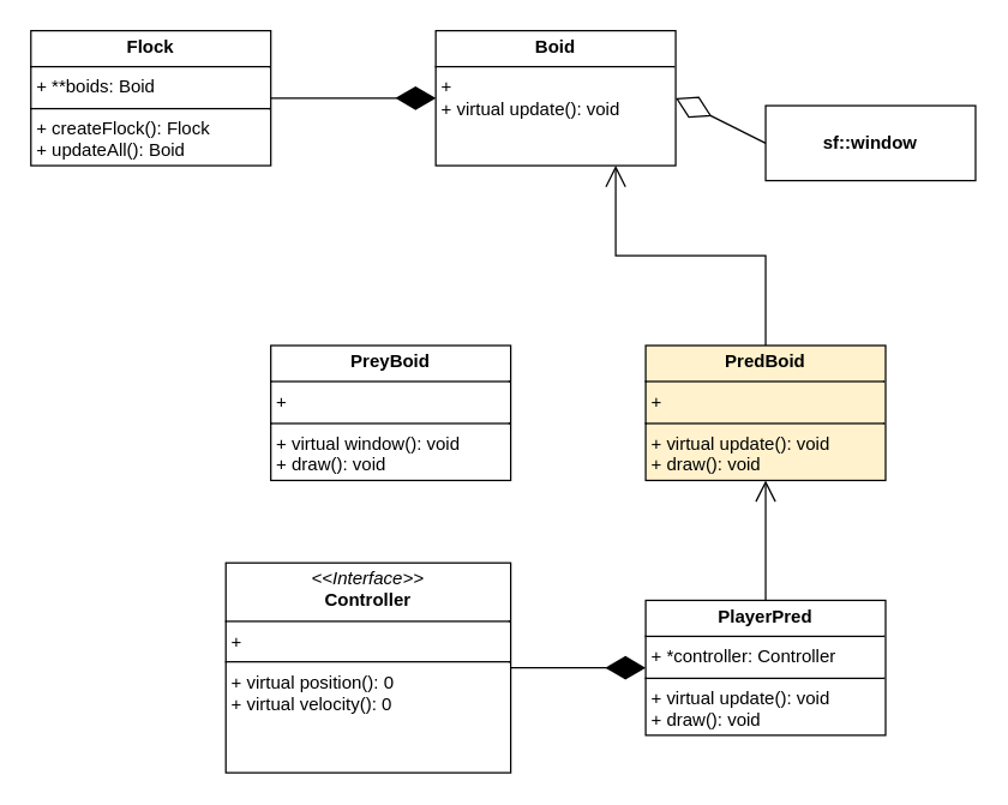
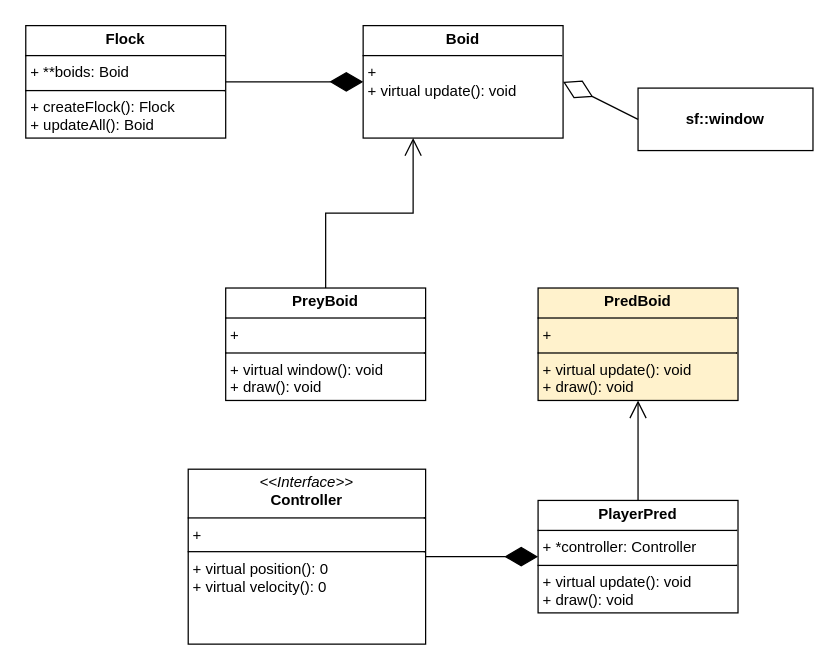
  <mxCell id="0" />
  <mxCell id="1" parent="0" />
  <mxCell id="2" value="&lt;p style=&quot;margin:0px;margin-top:4px;text-align:center;&quot;&gt;&lt;i&gt;&amp;lt;&amp;lt;Interface&amp;gt;&amp;gt;&lt;/i&gt;&lt;br&gt;&lt;b&gt;Controller&lt;/b&gt;&lt;/p&gt;&lt;hr size=&quot;1&quot; style=&quot;border-style:solid;&quot;&gt;&lt;p style=&quot;margin:0px;margin-left:4px;&quot;&gt;+&lt;/p&gt;&lt;hr size=&quot;1&quot; style=&quot;border-style:solid;&quot;&gt;&lt;p style=&quot;margin:0px;margin-left:4px;&quot;&gt;+ virtual position(): 0&lt;/p&gt;&lt;p style=&quot;margin:0px;margin-left:4px;&quot;&gt;+ virtual velocity(): 0&lt;/p&gt;" style="verticalAlign=top;align=left;overflow=fill;html=1;whiteSpace=wrap;" vertex="1" parent="1"><mxGeometry x="150" y="375" width="190" height="140" as="geometry" /></mxCell>
  <mxCell id="3" value="&lt;p style=&quot;margin:0px;margin-top:4px;text-align:center;&quot;&gt;&lt;b&gt;PredBoid&lt;/b&gt;&lt;/p&gt;&lt;hr size=&quot;1&quot; style=&quot;border-style:solid;&quot;&gt;&lt;p style=&quot;margin:0px;margin-left:4px;&quot;&gt;+&lt;/p&gt;&lt;hr size=&quot;1&quot; style=&quot;border-style:solid;&quot;&gt;&lt;p style=&quot;margin:0px;margin-left:4px;&quot;&gt;+ virtual update(): void&lt;br&gt;&lt;/p&gt;&lt;p style=&quot;margin:0px;margin-left:4px;&quot;&gt;+ draw(): void&lt;br&gt;&lt;/p&gt;" style="verticalAlign=top;align=left;overflow=fill;html=1;whiteSpace=wrap;fillColor=#fff2cc;" vertex="1" parent="1"><mxGeometry x="430" y="230" width="160" height="90" as="geometry" /></mxCell>
  <mxCell id="4" value="&lt;p style=&quot;margin:0px;margin-top:4px;text-align:center;&quot;&gt;&lt;b&gt;PreyBoid&lt;/b&gt;&lt;/p&gt;&lt;hr size=&quot;1&quot; style=&quot;border-style:solid;&quot;&gt;&lt;p style=&quot;margin:0px;margin-left:4px;&quot;&gt;+&amp;nbsp;&lt;/p&gt;&lt;hr size=&quot;1&quot; style=&quot;border-style:solid;&quot;&gt;&lt;p style=&quot;margin:0px;margin-left:4px;&quot;&gt;+ virtual window(): void&lt;br&gt;&lt;/p&gt;&lt;p style=&quot;margin:0px;margin-left:4px;&quot;&gt;+ draw(): void&lt;/p&gt;" style="verticalAlign=top;align=left;overflow=fill;html=1;whiteSpace=wrap;" vertex="1" parent="1"><mxGeometry x="180" y="230" width="160" height="90" as="geometry" /></mxCell>
  <mxCell id="5" value="&lt;p style=&quot;margin:0px;margin-top:4px;text-align:center;&quot;&gt;&lt;b&gt;PlayerPred&lt;/b&gt;&lt;/p&gt;&lt;hr size=&quot;1&quot; style=&quot;border-style:solid;&quot;&gt;&lt;p style=&quot;margin:0px;margin-left:4px;&quot;&gt;+ *controller: Controller&lt;/p&gt;&lt;hr size=&quot;1&quot; style=&quot;border-style:solid;&quot;&gt;&lt;p style=&quot;margin:0px;margin-left:4px;&quot;&gt;+ virtual update(): void&lt;br&gt;&lt;/p&gt;&lt;p style=&quot;margin:0px;margin-left:4px;&quot;&gt;+ draw(): void&lt;br&gt;&lt;/p&gt;" style="verticalAlign=top;align=left;overflow=fill;html=1;whiteSpace=wrap;" vertex="1" parent="1"><mxGeometry x="430" y="400" width="160" height="90" as="geometry" /></mxCell>
  <mxCell id="6" value="&lt;p style=&quot;margin:0px;margin-top:4px;text-align:center;&quot;&gt;&lt;br&gt;&lt;b&gt;sf::window&lt;/b&gt;&lt;/p&gt;" style="verticalAlign=top;align=left;overflow=fill;html=1;whiteSpace=wrap;" vertex="1" parent="1"><mxGeometry x="510" y="70" width="140" height="50" as="geometry" /></mxCell>
- <mxCell id="7" value="" style="endArrow=open;endFill=1;endSize=12;html=1;rounded=0;exitX=0.5;exitY=0;exitDx=0;exitDy=0;entryX=0.75;entryY=1;entryDx=0;entryDy=0;" edge="1" parent="1" source="3" target="8"><mxGeometry width="160" relative="1" as="geometry"><mxPoint x="450" y="340" as="sourcePoint" /><mxPoint x="460" y="143" as="targetPoint" /><Array as="points"><mxPoint x="510" y="170" /><mxPoint x="410" y="170" /></Array></mxGeometry></mxCell>
  <mxCell id="8" value="&lt;p style=&quot;margin:0px;margin-top:4px;text-align:center;&quot;&gt;&lt;b&gt;Boid&lt;/b&gt;&lt;/p&gt;&lt;hr size=&quot;1&quot; style=&quot;border-style:solid;&quot;&gt;&lt;p style=&quot;margin:0px;margin-left:4px;&quot;&gt;+&amp;nbsp;&lt;/p&gt;&lt;p style=&quot;margin:0px;margin-left:4px;&quot;&gt;+ virtual update(): void&lt;/p&gt;" style="verticalAlign=top;align=left;overflow=fill;html=1;whiteSpace=wrap;" vertex="1" parent="1"><mxGeometry x="290" y="20" width="160" height="90" as="geometry" /></mxCell>
+ <mxCell id="9" value="" style="endArrow=open;endFill=1;endSize=12;html=1;rounded=0;exitX=0.5;exitY=0;exitDx=0;exitDy=0;entryX=0.25;entryY=1;entryDx=0;entryDy=0;" edge="1" parent="1" source="4" target="8"><mxGeometry width="160" relative="1" as="geometry"><mxPoint x="450" y="340" as="sourcePoint" /><mxPoint x="610" y="340" as="targetPoint" /><Array as="points"><mxPoint x="260" y="170" /><mxPoint x="330" y="170" /></Array></mxGeometry></mxCell>
  <mxCell id="10" value="" style="endArrow=open;endFill=1;endSize=12;html=1;rounded=0;exitX=0.5;exitY=0;exitDx=0;exitDy=0;entryX=0.5;entryY=1;entryDx=0;entryDy=0;" edge="1" parent="1" source="5" target="3"><mxGeometry width="160" relative="1" as="geometry"><mxPoint x="450" y="340" as="sourcePoint" /><mxPoint x="610" y="340" as="targetPoint" /></mxGeometry></mxCell>
  <mxCell id="11" value="" style="endArrow=diamondThin;endFill=0;endSize=24;html=1;rounded=0;exitX=0;exitY=0.5;exitDx=0;exitDy=0;entryX=1;entryY=0.5;entryDx=0;entryDy=0;" edge="1" parent="1" source="6" target="8"><mxGeometry width="160" relative="1" as="geometry"><mxPoint x="270" y="340" as="sourcePoint" /><mxPoint x="430" y="340" as="targetPoint" /></mxGeometry></mxCell>
  <mxCell id="12" value="&lt;p style=&quot;margin:0px;margin-top:4px;text-align:center;&quot;&gt;&lt;b&gt;Flock&lt;/b&gt;&lt;/p&gt;&lt;hr size=&quot;1&quot; style=&quot;border-style:solid;&quot;&gt;&lt;p style=&quot;margin:0px;margin-left:4px;&quot;&gt;+ **boids: Boid&lt;/p&gt;&lt;hr size=&quot;1&quot; style=&quot;border-style:solid;&quot;&gt;&lt;p style=&quot;margin:0px;margin-left:4px;&quot;&gt;+ createFlock(): Flock&lt;/p&gt;&lt;p style=&quot;margin:0px;margin-left:4px;&quot;&gt;+ updateAll(): Boid&lt;/p&gt;" style="verticalAlign=top;align=left;overflow=fill;html=1;whiteSpace=wrap;" vertex="1" parent="1"><mxGeometry x="20" y="20" width="160" height="90" as="geometry" /></mxCell>
  <mxCell id="13" value="" style="endArrow=diamondThin;endFill=1;endSize=24;html=1;rounded=0;exitX=1;exitY=0.5;exitDx=0;exitDy=0;entryX=0;entryY=0.5;entryDx=0;entryDy=0;" edge="1" parent="1" source="2" target="5"><mxGeometry width="160" relative="1" as="geometry"><mxPoint x="270" y="340" as="sourcePoint" /><mxPoint x="430" y="340" as="targetPoint" /></mxGeometry></mxCell>
  <mxCell id="14" value="" style="endArrow=diamondThin;endFill=1;endSize=24;html=1;rounded=0;exitX=1;exitY=0.5;exitDx=0;exitDy=0;entryX=0;entryY=0.5;entryDx=0;entryDy=0;" edge="1" parent="1" source="12" target="8"><mxGeometry width="160" relative="1" as="geometry"><mxPoint x="270" y="340" as="sourcePoint" /><mxPoint x="430" y="340" as="targetPoint" /></mxGeometry></mxCell>
  <mxCell id="15" style="edgeStyle=orthogonalEdgeStyle;rounded=0;orthogonalLoop=1;jettySize=auto;html=1;exitX=0.5;exitY=1;exitDx=0;exitDy=0;" edge="1" parent="1" source="2" target="2"><mxGeometry relative="1" as="geometry" /></mxCell>
